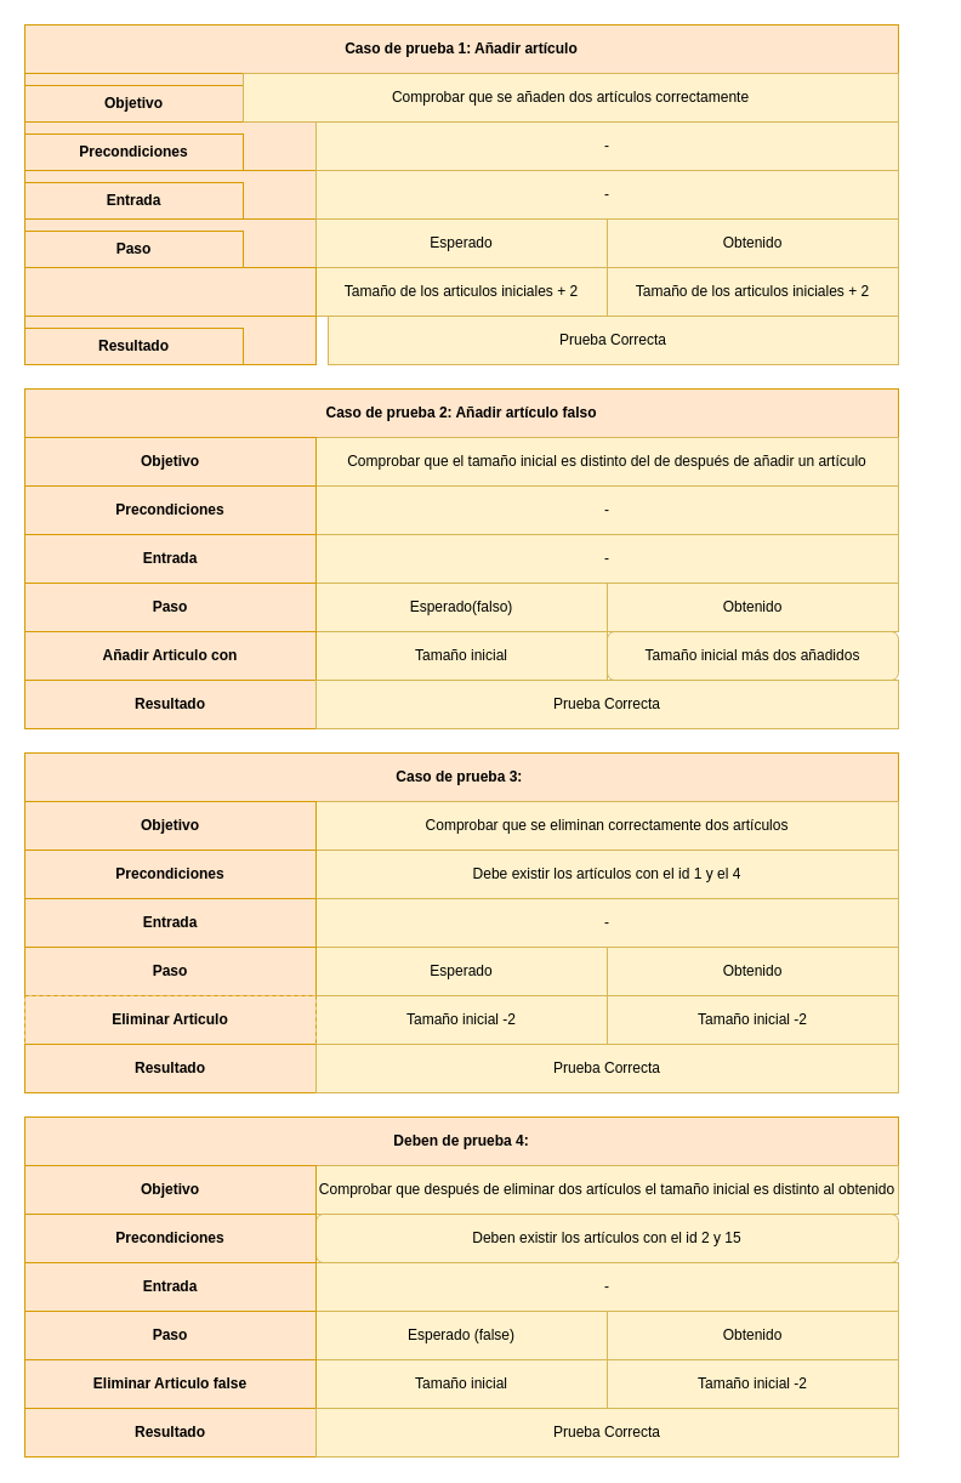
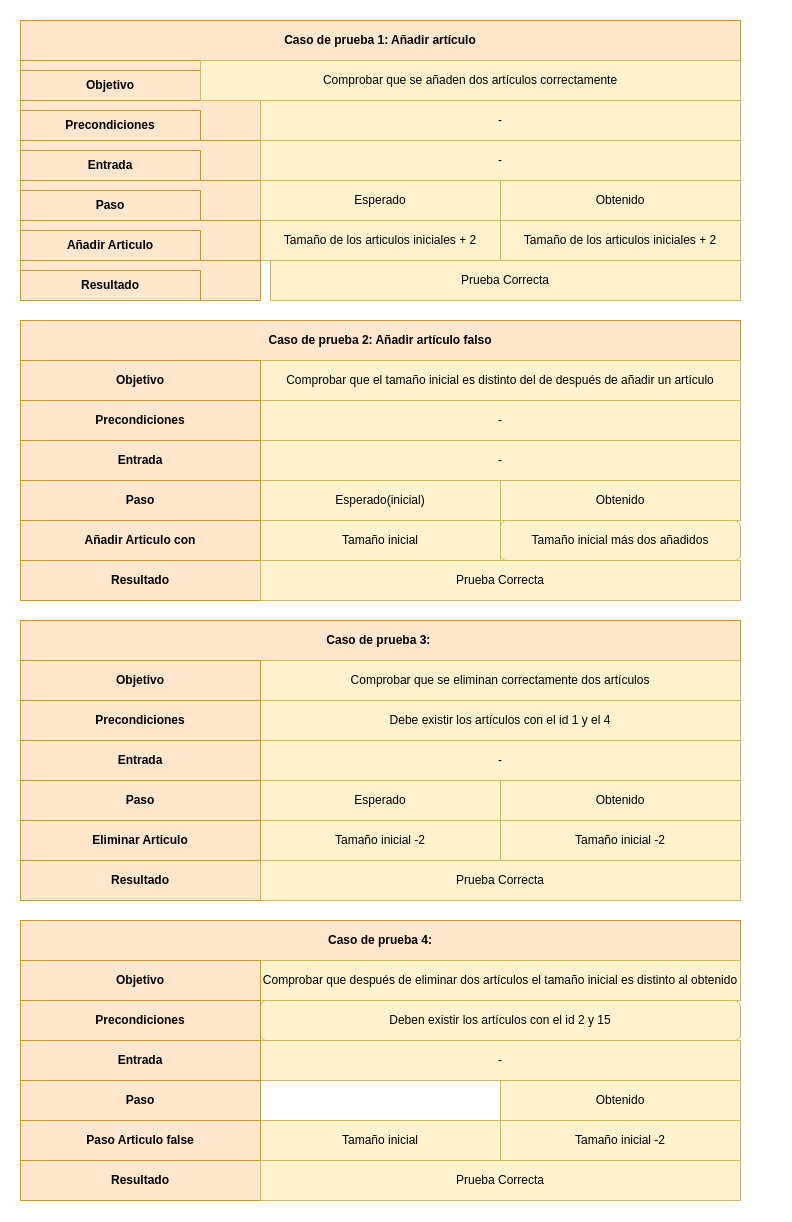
  <mxCell id="0" />
  <mxCell id="1" parent="0" />
  <mxCell id="2" value="" style="group" parent="1" vertex="1" connectable="0"><mxGeometry x="20" y="920" width="720" height="280" as="geometry" /></mxCell>
- <mxCell id="3" value="&lt;b&gt;Deben de prueba 4:&lt;/b&gt;" style="rounded=0;whiteSpace=wrap;html=1;fillColor=#ffe6cc;strokeColor=#d79b00;" parent="2" vertex="1"><mxGeometry width="720" height="40" as="geometry" /></mxCell>
+ <mxCell id="3" value="&lt;b&gt;Caso de prueba 4:&lt;/b&gt;" style="rounded=0;whiteSpace=wrap;html=1;fillColor=#ffe6cc;strokeColor=#d79b00;" parent="2" vertex="1"><mxGeometry width="720" height="40" as="geometry" /></mxCell>
  <mxCell id="4" value="Comprobar que después de eliminar dos artículos el tamaño inicial es distinto al obtenido" style="rounded=0;whiteSpace=wrap;html=1;fillColor=#fff2cc;strokeColor=#d6b656;" parent="2" vertex="1"><mxGeometry x="240" y="40" width="480" height="40" as="geometry" /></mxCell>
  <mxCell id="5" value="" style="rounded=0;whiteSpace=wrap;html=1;fillColor=#ffe6cc;strokeColor=#d79b00;" parent="2" vertex="1"><mxGeometry y="40" width="240" height="40" as="geometry" /></mxCell>
  <mxCell id="6" value="" style="rounded=0;whiteSpace=wrap;html=1;fillColor=#ffe6cc;strokeColor=#d79b00;" parent="2" vertex="1"><mxGeometry y="80" width="240" height="40" as="geometry" /></mxCell>
  <mxCell id="7" value="" style="rounded=0;whiteSpace=wrap;html=1;fillColor=#ffe6cc;strokeColor=#d79b00;" parent="2" vertex="1"><mxGeometry y="120" width="240" height="40" as="geometry" /></mxCell>
  <mxCell id="8" value="" style="rounded=0;whiteSpace=wrap;html=1;fillColor=#ffe6cc;strokeColor=#d79b00;" parent="2" vertex="1"><mxGeometry y="160" width="240" height="40" as="geometry" /></mxCell>
  <mxCell id="9" value="Deben existir los artículos con el id 2 y 15" style="whiteSpace=wrap;html=1;fillColor=#fff2cc;strokeColor=#d6b656;rounded=1;" parent="2" vertex="1"><mxGeometry x="240" y="80" width="480" height="40" as="geometry" /></mxCell>
  <mxCell id="10" value="-" style="rounded=0;whiteSpace=wrap;html=1;fillColor=#fff2cc;strokeColor=#d6b656;" parent="2" vertex="1"><mxGeometry x="240" y="120" width="480" height="40" as="geometry" /></mxCell>
- <mxCell id="11" value="Esperado (false)" style="rounded=0;whiteSpace=wrap;html=1;fillColor=#fff2cc;strokeColor=#d6b656;" parent="2" vertex="1"><mxGeometry x="240" y="160" width="240" height="40" as="geometry" /></mxCell>
  <mxCell id="12" value="Obtenido" style="rounded=0;whiteSpace=wrap;html=1;fillColor=#fff2cc;strokeColor=#d6b656;" parent="2" vertex="1"><mxGeometry x="480" y="160" width="240" height="40" as="geometry" /></mxCell>
  <mxCell id="13" value="Tamaño inicial -2" style="rounded=0;whiteSpace=wrap;html=1;fillColor=#fff2cc;strokeColor=#d6b656;" parent="2" vertex="1"><mxGeometry x="480" y="200" width="240" height="40" as="geometry" /></mxCell>
  <mxCell id="14" value="Tamaño inicial" style="rounded=0;whiteSpace=wrap;html=1;fillColor=#fff2cc;strokeColor=#d6b656;" parent="2" vertex="1"><mxGeometry x="240" y="200" width="240" height="40" as="geometry" /></mxCell>
  <mxCell id="15" value="" style="rounded=0;whiteSpace=wrap;html=1;fillColor=#ffe6cc;strokeColor=#d79b00;" parent="2" vertex="1"><mxGeometry y="200" width="240" height="40" as="geometry" /></mxCell>
  <mxCell id="16" value="" style="rounded=0;whiteSpace=wrap;html=1;fillColor=#fff2cc;strokeColor=#d6b656;" parent="2" vertex="1"><mxGeometry x="240" y="240" width="480" height="40" as="geometry" /></mxCell>
  <mxCell id="17" value="" style="rounded=0;whiteSpace=wrap;html=1;fillColor=#ffe6cc;strokeColor=#d79b00;" parent="2" vertex="1"><mxGeometry y="240" width="240" height="40" as="geometry" /></mxCell>
  <mxCell id="18" value="&lt;b&gt;Objetivo&lt;/b&gt;" style="rounded=0;whiteSpace=wrap;html=1;fillColor=#ffe6cc;strokeColor=#d79b00;" parent="2" vertex="1"><mxGeometry y="40" width="240" height="40" as="geometry" /></mxCell>
  <mxCell id="19" value="&lt;b&gt;Precondiciones&lt;/b&gt;" style="rounded=0;whiteSpace=wrap;html=1;fillColor=#ffe6cc;strokeColor=#d79b00;" parent="2" vertex="1"><mxGeometry y="80" width="240" height="40" as="geometry" /></mxCell>
  <mxCell id="20" value="&lt;b&gt;Entrada&lt;/b&gt;" style="rounded=0;whiteSpace=wrap;html=1;fillColor=#ffe6cc;strokeColor=#d79b00;" parent="2" vertex="1"><mxGeometry y="120" width="240" height="40" as="geometry" /></mxCell>
  <mxCell id="21" value="&lt;b&gt;Paso&lt;/b&gt;" style="rounded=0;whiteSpace=wrap;html=1;fillColor=#ffe6cc;strokeColor=#d79b00;" parent="2" vertex="1"><mxGeometry y="160" width="240" height="40" as="geometry" /></mxCell>
- <mxCell id="22" value="&lt;b&gt;Eliminar Articulo false&lt;/b&gt;" style="rounded=0;whiteSpace=wrap;html=1;fillColor=#ffe6cc;strokeColor=#d79b00;" parent="2" vertex="1"><mxGeometry y="200" width="240" height="40" as="geometry" /></mxCell>
+ <mxCell id="22" value="&lt;b&gt;Paso Articulo false&lt;/b&gt;" style="rounded=0;whiteSpace=wrap;html=1;fillColor=#ffe6cc;strokeColor=#d79b00;" parent="2" vertex="1"><mxGeometry y="200" width="240" height="40" as="geometry" /></mxCell>
  <mxCell id="23" value="&lt;b&gt;Resultado&lt;/b&gt;" style="rounded=0;whiteSpace=wrap;html=1;fillColor=#ffe6cc;strokeColor=#d79b00;" parent="2" vertex="1"><mxGeometry y="240" width="240" height="40" as="geometry" /></mxCell>
  <mxCell id="24" value="Prueba Correcta" style="rounded=0;whiteSpace=wrap;html=1;fillColor=#fff2cc;strokeColor=#d6b656;" parent="2" vertex="1"><mxGeometry x="240" y="240" width="480" height="40" as="geometry" /></mxCell>
  <mxCell id="25" value="" style="group" parent="1" vertex="1" connectable="0"><mxGeometry x="20" y="620" width="720" height="280" as="geometry" /></mxCell>
  <mxCell id="26" value="&lt;b&gt;Caso de prueba 3:&amp;nbsp;&lt;/b&gt;" style="rounded=0;whiteSpace=wrap;html=1;fillColor=#ffe6cc;strokeColor=#d79b00;" parent="25" vertex="1"><mxGeometry width="720" height="40" as="geometry" /></mxCell>
  <mxCell id="27" value="Comprobar que se eliminan correctamente dos artículos" style="rounded=0;whiteSpace=wrap;html=1;fillColor=#fff2cc;strokeColor=#d6b656;" parent="25" vertex="1"><mxGeometry x="240" y="40" width="480" height="40" as="geometry" /></mxCell>
  <mxCell id="28" value="" style="rounded=0;whiteSpace=wrap;html=1;fillColor=#ffe6cc;strokeColor=#d79b00;" parent="25" vertex="1"><mxGeometry y="40" width="240" height="40" as="geometry" /></mxCell>
  <mxCell id="29" value="" style="rounded=0;whiteSpace=wrap;html=1;fillColor=#ffe6cc;strokeColor=#d79b00;" parent="25" vertex="1"><mxGeometry y="80" width="240" height="40" as="geometry" /></mxCell>
  <mxCell id="30" value="" style="rounded=0;whiteSpace=wrap;html=1;fillColor=#ffe6cc;strokeColor=#d79b00;" parent="25" vertex="1"><mxGeometry y="120" width="240" height="40" as="geometry" /></mxCell>
  <mxCell id="31" value="" style="rounded=0;whiteSpace=wrap;html=1;fillColor=#ffe6cc;strokeColor=#d79b00;" parent="25" vertex="1"><mxGeometry y="160" width="240" height="40" as="geometry" /></mxCell>
  <mxCell id="32" value="Debe existir los artículos con el id 1 y el 4" style="rounded=0;whiteSpace=wrap;html=1;fillColor=#fff2cc;strokeColor=#d6b656;" parent="25" vertex="1"><mxGeometry x="240" y="80" width="480" height="40" as="geometry" /></mxCell>
  <mxCell id="33" value="-" style="rounded=0;whiteSpace=wrap;html=1;fillColor=#fff2cc;strokeColor=#d6b656;" parent="25" vertex="1"><mxGeometry x="240" y="120" width="480" height="40" as="geometry" /></mxCell>
  <mxCell id="34" value="Esperado" style="rounded=0;whiteSpace=wrap;html=1;fillColor=#fff2cc;strokeColor=#d6b656;" parent="25" vertex="1"><mxGeometry x="240" y="160" width="240" height="40" as="geometry" /></mxCell>
  <mxCell id="35" value="Obtenido" style="rounded=0;whiteSpace=wrap;html=1;fillColor=#fff2cc;strokeColor=#d6b656;" parent="25" vertex="1"><mxGeometry x="480" y="160" width="240" height="40" as="geometry" /></mxCell>
  <mxCell id="36" value="&lt;span&gt;Tamaño inicial -2&lt;/span&gt;" style="rounded=0;whiteSpace=wrap;html=1;fillColor=#fff2cc;strokeColor=#d6b656;" parent="25" vertex="1"><mxGeometry x="480" y="200" width="240" height="40" as="geometry" /></mxCell>
  <mxCell id="37" value="Tamaño inicial -2" style="rounded=0;whiteSpace=wrap;html=1;fillColor=#fff2cc;strokeColor=#d6b656;" parent="25" vertex="1"><mxGeometry x="240" y="200" width="240" height="40" as="geometry" /></mxCell>
  <mxCell id="38" value="" style="rounded=0;whiteSpace=wrap;html=1;fillColor=#ffe6cc;strokeColor=#d79b00;" parent="25" vertex="1"><mxGeometry y="200" width="240" height="40" as="geometry" /></mxCell>
  <mxCell id="39" value="" style="rounded=0;whiteSpace=wrap;html=1;fillColor=#fff2cc;strokeColor=#d6b656;" parent="25" vertex="1"><mxGeometry x="240" y="240" width="480" height="40" as="geometry" /></mxCell>
  <mxCell id="40" value="" style="rounded=0;whiteSpace=wrap;html=1;fillColor=#ffe6cc;strokeColor=#d79b00;" parent="25" vertex="1"><mxGeometry y="240" width="240" height="40" as="geometry" /></mxCell>
  <mxCell id="41" value="&lt;b&gt;Objetivo&lt;/b&gt;" style="rounded=0;whiteSpace=wrap;html=1;fillColor=#ffe6cc;strokeColor=#d79b00;" parent="25" vertex="1"><mxGeometry y="40" width="240" height="40" as="geometry" /></mxCell>
  <mxCell id="42" value="&lt;b&gt;Precondiciones&lt;/b&gt;" style="rounded=0;whiteSpace=wrap;html=1;fillColor=#ffe6cc;strokeColor=#d79b00;" parent="25" vertex="1"><mxGeometry y="80" width="240" height="40" as="geometry" /></mxCell>
  <mxCell id="43" value="&lt;b&gt;Entrada&lt;/b&gt;" style="rounded=0;whiteSpace=wrap;html=1;fillColor=#ffe6cc;strokeColor=#d79b00;" parent="25" vertex="1"><mxGeometry y="120" width="240" height="40" as="geometry" /></mxCell>
  <mxCell id="44" value="&lt;b&gt;Paso&lt;/b&gt;" style="rounded=0;whiteSpace=wrap;html=1;fillColor=#ffe6cc;strokeColor=#d79b00;" parent="25" vertex="1"><mxGeometry y="160" width="240" height="40" as="geometry" /></mxCell>
- <mxCell id="45" value="&lt;b&gt;Eliminar Articulo&lt;/b&gt;" style="rounded=0;whiteSpace=wrap;html=1;fillColor=#ffe6cc;strokeColor=#d79b00;dashed=1;" parent="25" vertex="1"><mxGeometry y="200" width="240" height="40" as="geometry" /></mxCell>
+ <mxCell id="45" value="&lt;b&gt;Eliminar Articulo&lt;/b&gt;" style="rounded=0;whiteSpace=wrap;html=1;fillColor=#ffe6cc;strokeColor=#d79b00;" parent="25" vertex="1"><mxGeometry y="200" width="240" height="40" as="geometry" /></mxCell>
  <mxCell id="46" value="&lt;b&gt;Resultado&lt;/b&gt;" style="rounded=0;whiteSpace=wrap;html=1;fillColor=#ffe6cc;strokeColor=#d79b00;" parent="25" vertex="1"><mxGeometry y="240" width="240" height="40" as="geometry" /></mxCell>
  <mxCell id="47" value="Prueba Correcta" style="rounded=0;whiteSpace=wrap;html=1;fillColor=#fff2cc;strokeColor=#d6b656;" parent="25" vertex="1"><mxGeometry x="240" y="240" width="480" height="40" as="geometry" /></mxCell>
  <mxCell id="48" value="" style="group" parent="1" vertex="1" connectable="0"><mxGeometry x="20" y="320" width="720" height="280" as="geometry" /></mxCell>
  <mxCell id="49" value="&lt;b&gt;Caso de prueba 2: Añadir artículo falso&lt;/b&gt;" style="rounded=0;whiteSpace=wrap;html=1;fillColor=#ffe6cc;strokeColor=#d79b00;" parent="48" vertex="1"><mxGeometry width="720" height="40" as="geometry" /></mxCell>
  <mxCell id="50" value="Comprobar que el tamaño inicial es distinto del de después de añadir un artículo" style="rounded=0;whiteSpace=wrap;html=1;fillColor=#fff2cc;strokeColor=#d6b656;" parent="48" vertex="1"><mxGeometry x="240" y="40" width="480" height="40" as="geometry" /></mxCell>
  <mxCell id="51" value="" style="rounded=0;whiteSpace=wrap;html=1;fillColor=#ffe6cc;strokeColor=#d79b00;" parent="48" vertex="1"><mxGeometry y="40" width="240" height="40" as="geometry" /></mxCell>
  <mxCell id="52" value="" style="rounded=0;whiteSpace=wrap;html=1;fillColor=#ffe6cc;strokeColor=#d79b00;" parent="48" vertex="1"><mxGeometry y="80" width="240" height="40" as="geometry" /></mxCell>
  <mxCell id="53" value="" style="rounded=0;whiteSpace=wrap;html=1;fillColor=#ffe6cc;strokeColor=#d79b00;" parent="48" vertex="1"><mxGeometry y="120" width="240" height="40" as="geometry" /></mxCell>
  <mxCell id="54" value="" style="rounded=0;whiteSpace=wrap;html=1;fillColor=#ffe6cc;strokeColor=#d79b00;" parent="48" vertex="1"><mxGeometry y="160" width="240" height="40" as="geometry" /></mxCell>
  <mxCell id="55" value="-" style="rounded=0;whiteSpace=wrap;html=1;fillColor=#fff2cc;strokeColor=#d6b656;" parent="48" vertex="1"><mxGeometry x="240" y="80" width="480" height="40" as="geometry" /></mxCell>
  <mxCell id="56" value="-" style="rounded=0;whiteSpace=wrap;html=1;fillColor=#fff2cc;strokeColor=#d6b656;" parent="48" vertex="1"><mxGeometry x="240" y="120" width="480" height="40" as="geometry" /></mxCell>
- <mxCell id="57" value="Esperado(falso)" style="rounded=0;whiteSpace=wrap;html=1;fillColor=#fff2cc;strokeColor=#d6b656;" parent="48" vertex="1"><mxGeometry x="240" y="160" width="240" height="40" as="geometry" /></mxCell>
+ <mxCell id="57" value="Esperado(inicial)" style="rounded=0;whiteSpace=wrap;html=1;fillColor=#fff2cc;strokeColor=#d6b656;" parent="48" vertex="1"><mxGeometry x="240" y="160" width="240" height="40" as="geometry" /></mxCell>
  <mxCell id="58" value="Obtenido" style="rounded=0;whiteSpace=wrap;html=1;fillColor=#fff2cc;strokeColor=#d6b656;" parent="48" vertex="1"><mxGeometry x="480" y="160" width="240" height="40" as="geometry" /></mxCell>
  <mxCell id="59" value="Tamaño inicial más dos añadidos" style="whiteSpace=wrap;html=1;fillColor=#fff2cc;strokeColor=#d6b656;rounded=1;" parent="48" vertex="1"><mxGeometry x="480" y="200" width="240" height="40" as="geometry" /></mxCell>
  <mxCell id="60" value="Tamaño inicial" style="rounded=0;whiteSpace=wrap;html=1;fillColor=#fff2cc;strokeColor=#d6b656;" parent="48" vertex="1"><mxGeometry x="240" y="200" width="240" height="40" as="geometry" /></mxCell>
  <mxCell id="61" value="" style="rounded=0;whiteSpace=wrap;html=1;fillColor=#ffe6cc;strokeColor=#d79b00;" parent="48" vertex="1"><mxGeometry y="200" width="240" height="40" as="geometry" /></mxCell>
  <mxCell id="62" value="" style="rounded=0;whiteSpace=wrap;html=1;fillColor=#fff2cc;strokeColor=#d6b656;" parent="48" vertex="1"><mxGeometry x="240" y="240" width="480" height="40" as="geometry" /></mxCell>
  <mxCell id="63" value="" style="rounded=0;whiteSpace=wrap;html=1;fillColor=#ffe6cc;strokeColor=#d79b00;" parent="48" vertex="1"><mxGeometry y="240" width="240" height="40" as="geometry" /></mxCell>
  <mxCell id="64" value="&lt;b&gt;Objetivo&lt;/b&gt;" style="rounded=0;whiteSpace=wrap;html=1;fillColor=#ffe6cc;strokeColor=#d79b00;" parent="48" vertex="1"><mxGeometry y="40" width="240" height="40" as="geometry" /></mxCell>
  <mxCell id="65" value="&lt;b&gt;Precondiciones&lt;/b&gt;" style="rounded=0;whiteSpace=wrap;html=1;fillColor=#ffe6cc;strokeColor=#d79b00;" parent="48" vertex="1"><mxGeometry y="80" width="240" height="40" as="geometry" /></mxCell>
  <mxCell id="66" value="&lt;b&gt;Entrada&lt;/b&gt;" style="rounded=0;whiteSpace=wrap;html=1;fillColor=#ffe6cc;strokeColor=#d79b00;" parent="48" vertex="1"><mxGeometry y="120" width="240" height="40" as="geometry" /></mxCell>
  <mxCell id="67" value="&lt;b&gt;Paso&lt;/b&gt;" style="rounded=0;whiteSpace=wrap;html=1;fillColor=#ffe6cc;strokeColor=#d79b00;" parent="48" vertex="1"><mxGeometry y="160" width="240" height="40" as="geometry" /></mxCell>
  <mxCell id="68" value="&lt;b&gt;Añadir Articulo con&lt;/b&gt;" style="rounded=0;whiteSpace=wrap;html=1;fillColor=#ffe6cc;strokeColor=#d79b00;" parent="48" vertex="1"><mxGeometry y="200" width="240" height="40" as="geometry" /></mxCell>
  <mxCell id="69" value="&lt;b&gt;Resultado&lt;/b&gt;" style="rounded=0;whiteSpace=wrap;html=1;fillColor=#ffe6cc;strokeColor=#d79b00;" parent="48" vertex="1"><mxGeometry y="240" width="240" height="40" as="geometry" /></mxCell>
  <mxCell id="70" value="Prueba Correcta" style="rounded=0;whiteSpace=wrap;html=1;fillColor=#fff2cc;strokeColor=#d6b656;" parent="48" vertex="1"><mxGeometry x="240" y="240" width="480" height="40" as="geometry" /></mxCell>
  <mxCell id="71" value="" style="group" parent="1" vertex="1" connectable="0"><mxGeometry x="20" width="750" height="280" as="geometry" y="20" /></mxCell>
  <mxCell id="72" value="&lt;b&gt;Caso de prueba 1: Añadir artículo&lt;/b&gt;" style="rounded=0;whiteSpace=wrap;html=1;fillColor=#ffe6cc;strokeColor=#d79b00;" parent="71" vertex="1"><mxGeometry width="720" height="40" as="geometry" /></mxCell>
  <mxCell id="73" value="Objetivo" style="rounded=0;whiteSpace=wrap;html=1;fillColor=#ffe6cc;strokeColor=#d79b00;" parent="71" vertex="1"><mxGeometry y="40" width="240" height="40" as="geometry" /></mxCell>
  <mxCell id="74" value="Precondiciones" style="rounded=0;whiteSpace=wrap;html=1;fillColor=#ffe6cc;strokeColor=#d79b00;" parent="71" vertex="1"><mxGeometry y="80" width="240" height="40" as="geometry" /></mxCell>
  <mxCell id="75" value="Entrada" style="rounded=0;whiteSpace=wrap;html=1;fillColor=#ffe6cc;strokeColor=#d79b00;" parent="71" vertex="1"><mxGeometry y="120" width="240" height="40" as="geometry" /></mxCell>
  <mxCell id="76" value="Paso" style="rounded=0;whiteSpace=wrap;html=1;fillColor=#ffe6cc;strokeColor=#d79b00;" parent="71" vertex="1"><mxGeometry y="160" width="240" height="40" as="geometry" /></mxCell>
  <mxCell id="77" value="-" style="rounded=0;whiteSpace=wrap;html=1;fillColor=#fff2cc;strokeColor=#d6b656;" parent="71" vertex="1"><mxGeometry x="240" y="80" width="480" height="40" as="geometry" /></mxCell>
  <mxCell id="78" value="-" style="rounded=0;whiteSpace=wrap;html=1;fillColor=#fff2cc;strokeColor=#d6b656;" parent="71" vertex="1"><mxGeometry x="240" y="120" width="480" height="40" as="geometry" /></mxCell>
  <mxCell id="79" value="Esperado" style="rounded=0;whiteSpace=wrap;html=1;fillColor=#fff2cc;strokeColor=#d6b656;" parent="71" vertex="1"><mxGeometry x="240" y="160" width="240" height="40" as="geometry" /></mxCell>
  <mxCell id="80" value="Obtenido" style="rounded=0;whiteSpace=wrap;html=1;fillColor=#fff2cc;strokeColor=#d6b656;" parent="71" vertex="1"><mxGeometry x="480" y="160" width="240" height="40" as="geometry" /></mxCell>
  <mxCell id="81" value="" style="rounded=0;whiteSpace=wrap;html=1;fillColor=#fff2cc;strokeColor=#d6b656;" parent="71" vertex="1"><mxGeometry x="480" y="200" width="240" height="40" as="geometry" /></mxCell>
  <mxCell id="82" value="Tamaño de los articulos iniciales + 2" style="rounded=0;whiteSpace=wrap;html=1;fillColor=#fff2cc;strokeColor=#d6b656;" parent="71" vertex="1"><mxGeometry x="240" y="200" width="240" height="40" as="geometry" /></mxCell>
  <mxCell id="83" value="" style="rounded=0;whiteSpace=wrap;html=1;fillColor=#ffe6cc;strokeColor=#d79b00;" parent="71" vertex="1"><mxGeometry y="200" width="240" height="40" as="geometry" /></mxCell>
  <mxCell id="84" value="Prueba Correcta" style="rounded=0;whiteSpace=wrap;html=1;fillColor=#fff2cc;strokeColor=#d6b656;" parent="71" vertex="1"><mxGeometry x="250" y="240" width="470" height="40" as="geometry" /></mxCell>
  <mxCell id="85" value="Resultado" style="rounded=0;whiteSpace=wrap;html=1;fillColor=#ffe6cc;strokeColor=#d79b00;" parent="71" vertex="1"><mxGeometry y="240" width="240" height="40" as="geometry" /></mxCell>
  <mxCell id="86" value="&lt;b&gt;Objetivo&lt;/b&gt;" style="rounded=0;whiteSpace=wrap;html=1;fillColor=#ffe6cc;strokeColor=#d79b00;" parent="71" vertex="1"><mxGeometry y="50" width="180" height="30" as="geometry" /></mxCell>
  <mxCell id="87" value="&lt;b&gt;Precondiciones&lt;/b&gt;" style="rounded=0;whiteSpace=wrap;html=1;fillColor=#ffe6cc;strokeColor=#d79b00;" parent="71" vertex="1"><mxGeometry y="90" width="180" height="30" as="geometry" /></mxCell>
  <mxCell id="88" value="&lt;b&gt;Entrada&lt;/b&gt;" style="rounded=0;whiteSpace=wrap;html=1;fillColor=#ffe6cc;strokeColor=#d79b00;" parent="71" vertex="1"><mxGeometry y="130" width="180" height="30" as="geometry" /></mxCell>
  <mxCell id="89" value="&lt;b&gt;Paso&lt;/b&gt;" style="rounded=0;whiteSpace=wrap;html=1;fillColor=#ffe6cc;strokeColor=#d79b00;" parent="71" vertex="1"><mxGeometry y="170" width="180" height="30" as="geometry" /></mxCell>
+ <mxCell id="90" value="&lt;b&gt;Añadir Articulo&lt;/b&gt;" style="rounded=0;whiteSpace=wrap;html=1;fillColor=#ffe6cc;strokeColor=#d79b00;" parent="71" vertex="1"><mxGeometry y="210" width="180" height="30" as="geometry" /></mxCell>
  <mxCell id="91" value="&lt;b&gt;Resultado&lt;/b&gt;" style="rounded=0;whiteSpace=wrap;html=1;fillColor=#ffe6cc;strokeColor=#d79b00;" parent="71" vertex="1"><mxGeometry y="250" width="180" height="30" as="geometry" /></mxCell>
  <mxCell id="92" value="Tamaño de los articulos iniciales + 2" style="rounded=0;whiteSpace=wrap;html=1;fillColor=#fff2cc;strokeColor=#d6b656;" parent="71" vertex="1"><mxGeometry x="480" y="200" width="240" height="40" as="geometry" /></mxCell>
  <mxCell id="93" value="Comprobar que se añaden dos artículos correctamente" style="rounded=0;whiteSpace=wrap;html=1;fillColor=#fff2cc;strokeColor=#d6b656;" parent="71" vertex="1"><mxGeometry x="180" y="40" width="540" height="40" as="geometry" /></mxCell>
